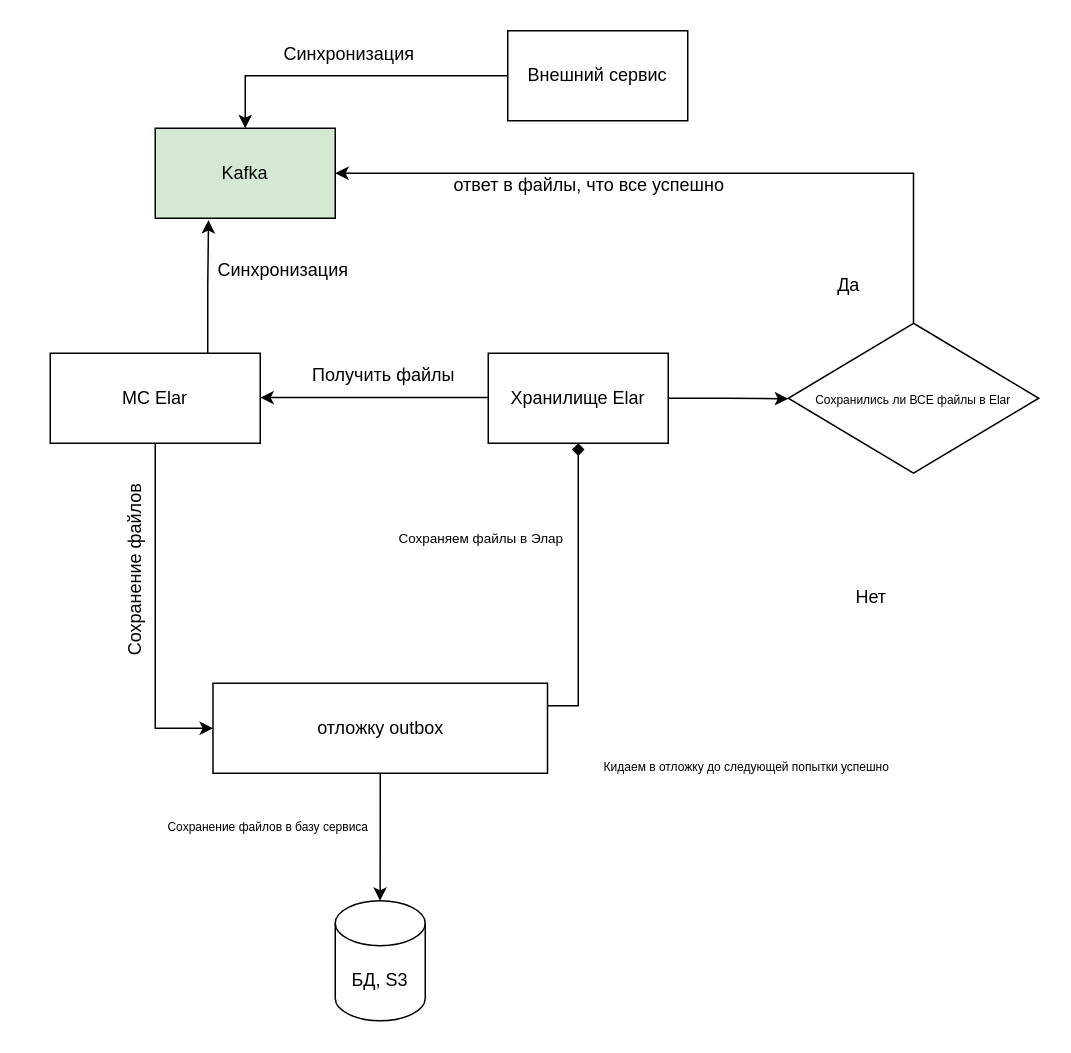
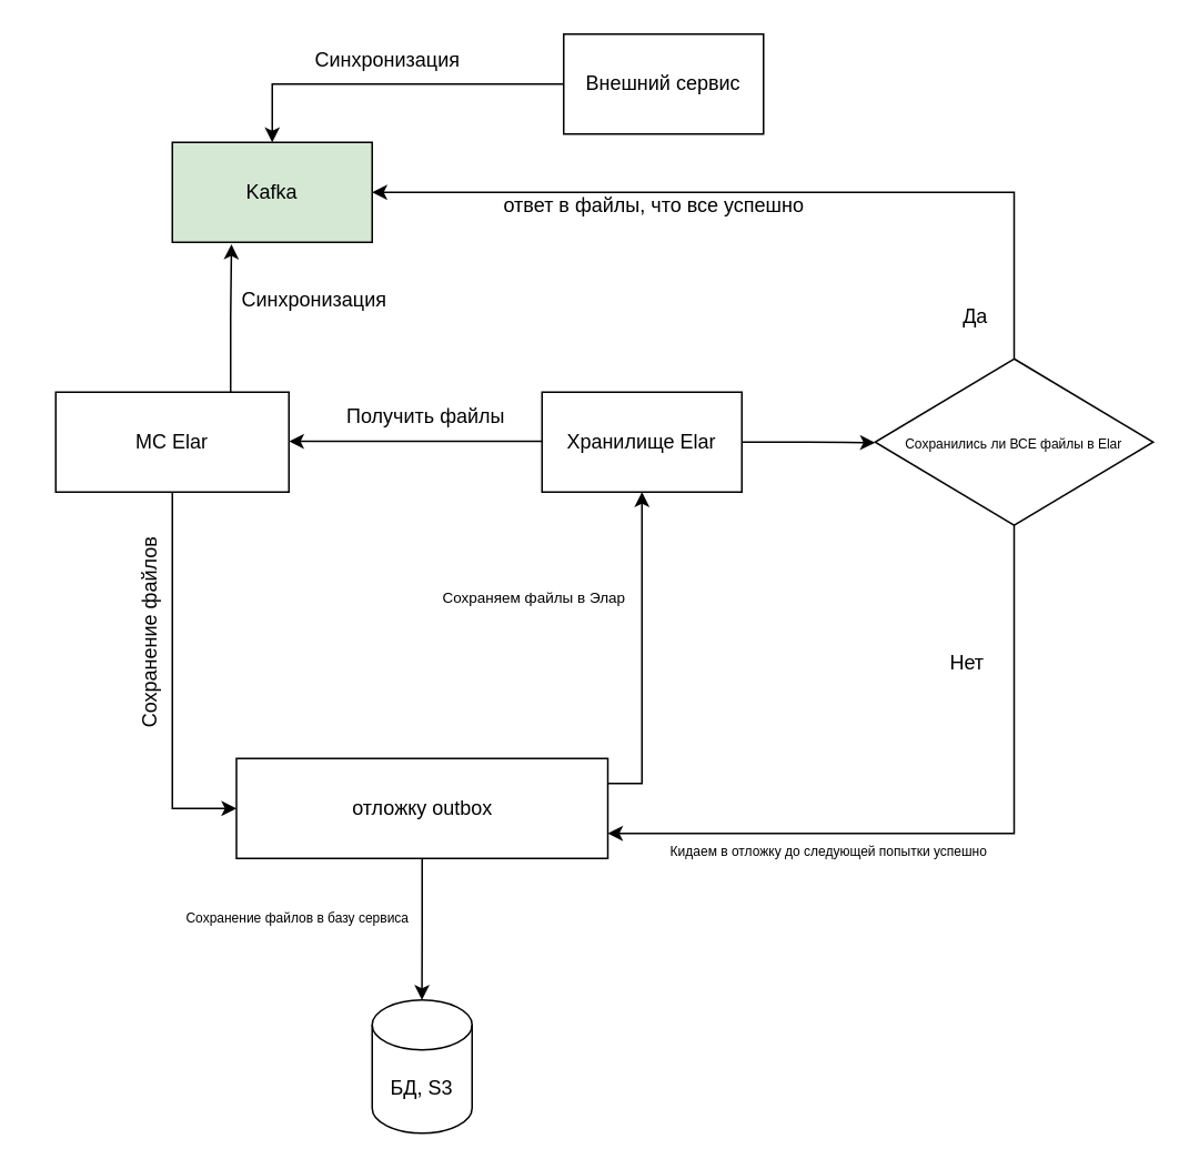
  <mxCell id="0" />
  <mxCell id="1" parent="0" />
  <mxCell id="2" style="edgeStyle=orthogonalEdgeStyle;rounded=0;orthogonalLoop=1;jettySize=auto;html=1;exitX=0;exitY=0.5;exitDx=0;exitDy=0;entryX=0.5;entryY=0;entryDx=0;entryDy=0;" parent="1" source="3" target="4" edge="1"><mxGeometry relative="1" as="geometry" /></mxCell>
  <mxCell id="3" value="Внешний сервис" style="rounded=0;whiteSpace=wrap;html=1;" parent="1" vertex="1"><mxGeometry x="338" y="20" width="120" height="60" as="geometry" /></mxCell>
  <mxCell id="4" value="Kafka" style="rounded=0;whiteSpace=wrap;html=1;fillColor=#d5e8d4;" parent="1" vertex="1"><mxGeometry x="103" y="85" width="120" height="60" as="geometry" /></mxCell>
  <mxCell id="5" style="edgeStyle=orthogonalEdgeStyle;rounded=0;orthogonalLoop=1;jettySize=auto;html=1;exitX=0.5;exitY=1;exitDx=0;exitDy=0;entryX=0;entryY=0.5;entryDx=0;entryDy=0;" parent="1" source="6" target="15" edge="1"><mxGeometry relative="1" as="geometry" /></mxCell>
  <mxCell id="6" value="MC Elar" style="rounded=0;whiteSpace=wrap;html=1;" parent="1" vertex="1"><mxGeometry x="33" y="235" width="140" height="60" as="geometry" /></mxCell>
  <mxCell id="7" style="edgeStyle=orthogonalEdgeStyle;rounded=0;orthogonalLoop=1;jettySize=auto;html=1;exitX=0;exitY=0.25;exitDx=0;exitDy=0;entryX=1;entryY=0.25;entryDx=0;entryDy=0;" parent="1" edge="1"><mxGeometry relative="1" as="geometry"><mxPoint x="325" y="264.58" as="sourcePoint" /><mxPoint x="173" y="264.58" as="targetPoint" /></mxGeometry></mxCell>
  <mxCell id="8" style="edgeStyle=orthogonalEdgeStyle;rounded=0;orthogonalLoop=1;jettySize=auto;html=1;exitX=1;exitY=0.5;exitDx=0;exitDy=0;" parent="1" source="9" edge="1"><mxGeometry relative="1" as="geometry"><mxPoint x="525" y="265.333" as="targetPoint" /></mxGeometry></mxCell>
  <mxCell id="9" value="Хранилище Elar" style="rounded=0;whiteSpace=wrap;html=1;" parent="1" vertex="1"><mxGeometry x="325" y="235" width="120" height="60" as="geometry" /></mxCell>
  <mxCell id="10" value="БД, S3" style="shape=cylinder3;whiteSpace=wrap;html=1;boundedLbl=1;backgroundOutline=1;size=15;" parent="1" vertex="1"><mxGeometry x="223" y="600" width="60" height="80" as="geometry" /></mxCell>
  <mxCell id="11" value="Синхронизация" style="text;html=1;align=center;verticalAlign=middle;resizable=0;points=[];autosize=1;strokeColor=none;fillColor=none;" parent="1" vertex="1"><mxGeometry x="177" y="21" width="110" height="30" as="geometry" /></mxCell>
  <mxCell id="12" value="Синхронизация" style="text;html=1;align=center;verticalAlign=middle;resizable=0;points=[];autosize=1;strokeColor=none;fillColor=none;" parent="1" vertex="1"><mxGeometry x="133" y="165" width="110" height="30" as="geometry" /></mxCell>
  <mxCell id="13" style="edgeStyle=orthogonalEdgeStyle;rounded=0;orthogonalLoop=1;jettySize=auto;html=1;exitX=0.5;exitY=1;exitDx=0;exitDy=0;" parent="1" source="15" edge="1"><mxGeometry relative="1" as="geometry"><mxPoint x="252.879" y="600" as="targetPoint" /></mxGeometry></mxCell>
- <mxCell id="14" style="edgeStyle=orthogonalEdgeStyle;rounded=0;orthogonalLoop=1;jettySize=auto;html=1;exitX=1;exitY=0.25;exitDx=0;exitDy=0;entryX=0.5;entryY=1;entryDx=0;entryDy=0;endArrow=diamond;" parent="1" source="15" target="9" edge="1"><mxGeometry relative="1" as="geometry" /></mxCell>
+ <mxCell id="14" style="edgeStyle=orthogonalEdgeStyle;rounded=0;orthogonalLoop=1;jettySize=auto;html=1;exitX=1;exitY=0.25;exitDx=0;exitDy=0;entryX=0.5;entryY=1;entryDx=0;entryDy=0;" parent="1" source="15" target="9" edge="1"><mxGeometry relative="1" as="geometry" /></mxCell>
  <mxCell id="15" value="отложку&amp;nbsp;&lt;span style=&quot;background-color: initial;&quot;&gt;outbox&lt;/span&gt;" style="rounded=0;whiteSpace=wrap;html=1;" parent="1" vertex="1"><mxGeometry x="141.5" y="455" width="223" height="60" as="geometry" /></mxCell>
  <mxCell id="16" style="edgeStyle=orthogonalEdgeStyle;rounded=0;orthogonalLoop=1;jettySize=auto;html=1;exitX=0.75;exitY=0;exitDx=0;exitDy=0;entryX=0.296;entryY=1.02;entryDx=0;entryDy=0;entryPerimeter=0;" parent="1" source="6" target="4" edge="1"><mxGeometry relative="1" as="geometry" /></mxCell>
  <mxCell id="17" value="Получить файлы" style="text;html=1;align=center;verticalAlign=middle;resizable=0;points=[];autosize=1;strokeColor=none;fillColor=none;" parent="1" vertex="1"><mxGeometry x="195" y="235" width="120" height="30" as="geometry" /></mxCell>
  <mxCell id="18" style="edgeStyle=orthogonalEdgeStyle;rounded=0;orthogonalLoop=1;jettySize=auto;html=1;exitX=0.5;exitY=0;exitDx=0;exitDy=0;entryX=1;entryY=0.5;entryDx=0;entryDy=0;" parent="1" source="20" target="4" edge="1"><mxGeometry relative="1" as="geometry" /></mxCell>
+ <mxCell id="19" style="edgeStyle=orthogonalEdgeStyle;rounded=0;orthogonalLoop=1;jettySize=auto;html=1;exitX=0.5;exitY=1;exitDx=0;exitDy=0;entryX=1;entryY=0.75;entryDx=0;entryDy=0;" parent="1" source="20" target="15" edge="1"><mxGeometry relative="1" as="geometry" /></mxCell>
  <mxCell id="20" value="&lt;font style=&quot;font-size: 8px;&quot;&gt;Сохранились ли ВСЕ файлы в Elar&lt;/font&gt;" style="rhombus;whiteSpace=wrap;html=1;" parent="1" vertex="1"><mxGeometry x="525" y="215" width="167" height="100" as="geometry" /></mxCell>
  <mxCell id="21" value="Сохранение файлов" style="text;html=1;align=center;verticalAlign=middle;resizable=0;points=[];autosize=1;strokeColor=none;fillColor=none;rotation=-90;" parent="1" vertex="1"><mxGeometry x="20" y="365" width="140" height="30" as="geometry" /></mxCell>
  <mxCell id="22" value="&lt;font style=&quot;font-size: 8px;&quot;&gt;Сохранение файлов в базу сервиса&lt;/font&gt;" style="text;html=1;align=center;verticalAlign=middle;resizable=0;points=[];autosize=1;strokeColor=none;fillColor=none;rotation=0;" parent="1" vertex="1"><mxGeometry x="98" y="535" width="160" height="30" as="geometry" /></mxCell>
- <mxCell id="23" value="Да" style="text;html=1;align=center;verticalAlign=middle;resizable=0;points=[];autosize=1;strokeColor=none;fillColor=none;" parent="1" vertex="1"><mxGeometry x="545" y="175" width="40" height="30" as="geometry" /></mxCell>
+ <mxCell id="23" value="Да" style="text;html=1;align=center;verticalAlign=middle;resizable=0;points=[];autosize=1;strokeColor=none;fillColor=none;" parent="1" vertex="1"><mxGeometry x="565" y="175" width="40" height="30" as="geometry" /></mxCell>
  <mxCell id="24" value="Нет" style="text;html=1;align=center;verticalAlign=middle;resizable=0;points=[];autosize=1;strokeColor=none;fillColor=none;" parent="1" vertex="1"><mxGeometry x="560" y="383" width="40" height="30" as="geometry" /></mxCell>
  <mxCell id="25" value="ответ в файлы, что все успешно" style="text;html=1;align=center;verticalAlign=middle;resizable=0;points=[];autosize=1;strokeColor=none;fillColor=none;" parent="1" vertex="1"><mxGeometry x="292" y="108" width="200" height="30" as="geometry" /></mxCell>
  <mxCell id="26" value="&lt;font style=&quot;font-size: 9px;&quot;&gt;Сохраняем файлы в Элар&lt;/font&gt;" style="text;html=1;align=center;verticalAlign=middle;resizable=0;points=[];autosize=1;strokeColor=none;fillColor=none;rotation=0;" parent="1" vertex="1"><mxGeometry x="255" y="343" width="130" height="30" as="geometry" /></mxCell>
  <mxCell id="27" value="&lt;font style=&quot;font-size: 8px;&quot;&gt;Кидаем в отложку до следующей попытки успешно&lt;/font&gt;" style="text;html=1;align=center;verticalAlign=middle;resizable=0;points=[];autosize=1;strokeColor=none;fillColor=none;" parent="1" vertex="1"><mxGeometry x="382" y="495" width="230" height="30" as="geometry" /></mxCell>
